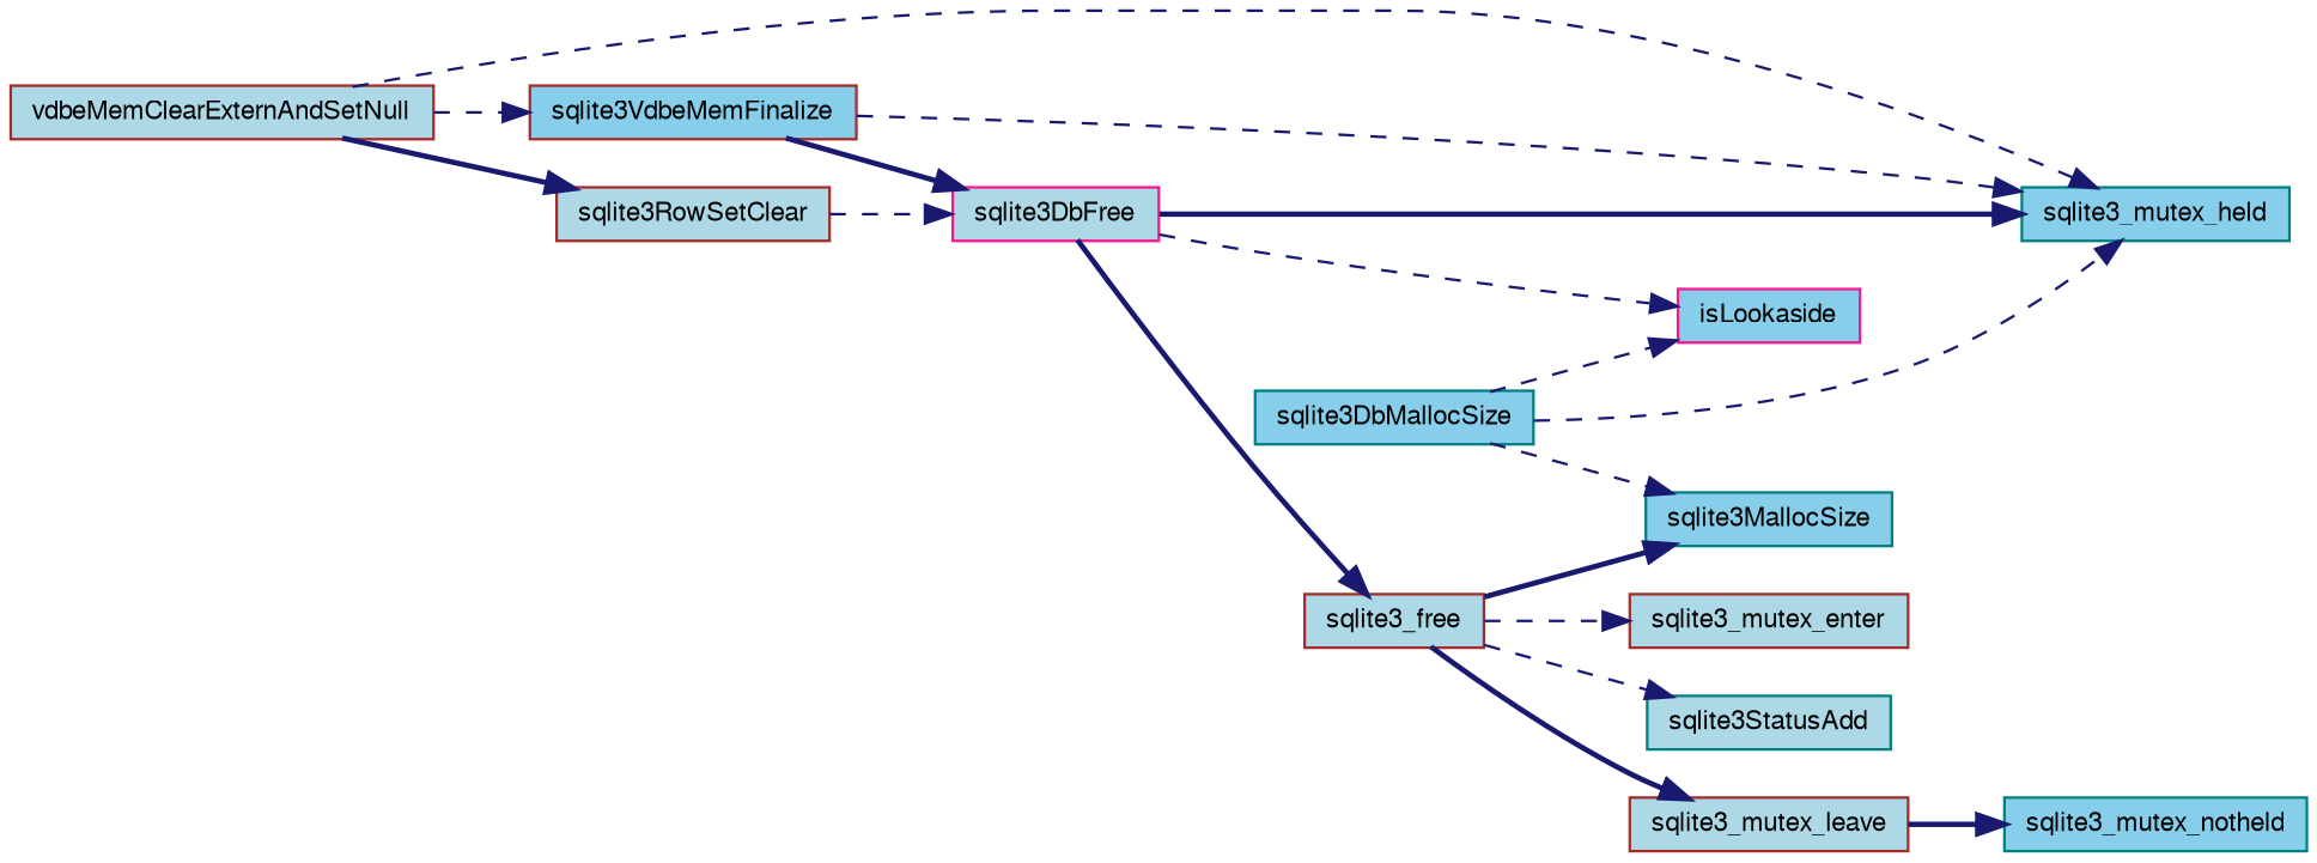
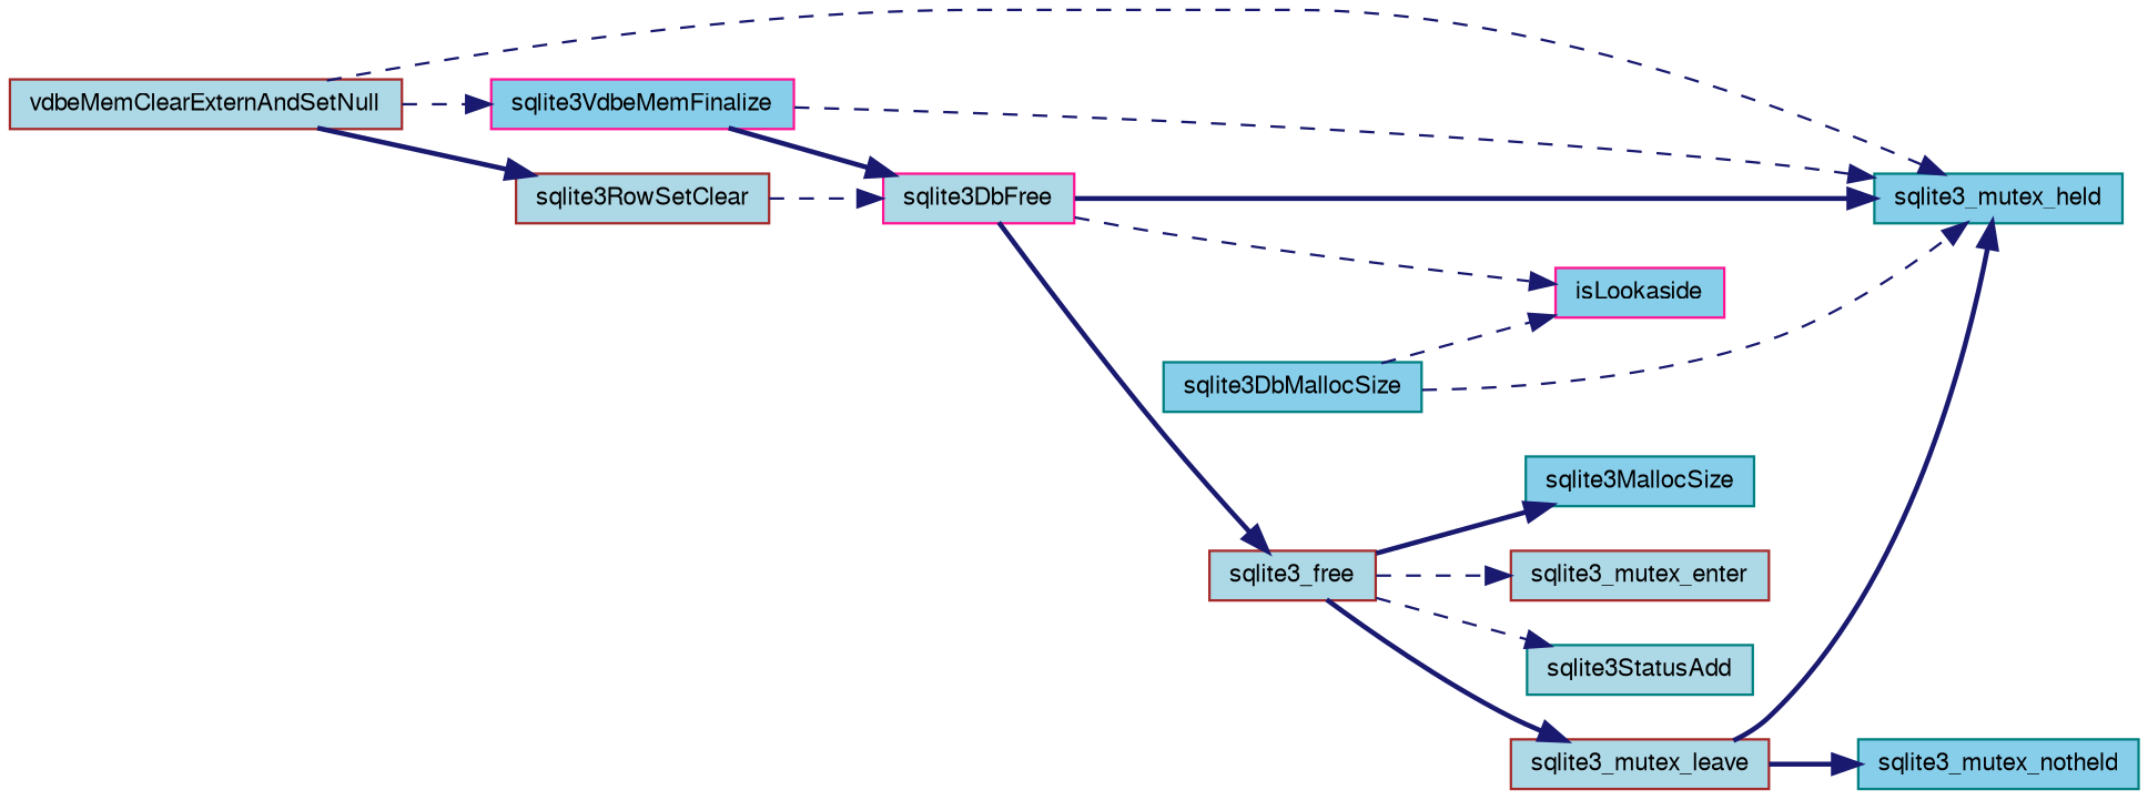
  digraph {
    rankdir=LR
    node [color=brown fillcolor=lightblue fontname=FreeSans fontsize=10 shape=record style=filled]
    edge [color=midnightblue fontname=FreeSans fontsize=10 labelfontname=FreeSans labelfontsize=10 style=dashed]
    n1 [fontcolor=black height=0.2 label=vdbeMemClearExternAndSetNull width=0.4]
    n2 [color=teal fillcolor=skyblue height=0.2 label=sqlite3_mutex_held width=0.4]
-   n3 [fillcolor=skyblue height=0.2 label=sqlite3VdbeMemFinalize width=0.4]
+   n3 [color=deeppink fillcolor=skyblue height=0.2 label=sqlite3VdbeMemFinalize width=0.4]
    n4 [height=0.2 label=sqlite3RowSetClear width=0.4]
    n5 [color=deeppink height=0.2 label=sqlite3DbFree width=0.4]
    n6 [color=deeppink fillcolor=skyblue height=0.2 label=isLookaside width=0.4]
    n7 [height=0.2 label=sqlite3_free width=0.4]
    n8 [color=teal fillcolor=skyblue height=0.2 label=sqlite3MallocSize width=0.4]
    n9 [height=0.2 label=sqlite3_mutex_enter width=0.4]
    n10 [color=teal height=0.2 label=sqlite3StatusAdd width=0.4]
    n11 [height=0.2 label=sqlite3_mutex_leave width=0.4]
    n12 [color=teal fillcolor=skyblue height=0.2 label=sqlite3DbMallocSize width=0.4]
    n13 [color=teal fillcolor=skyblue height=0.2 label=sqlite3_mutex_notheld width=0.4]
    n1 -> n2
    n1 -> n3
    n1 -> n4 [style=bold]
    n3 -> n2
    n3 -> n5 [style=bold]
    n4 -> n5
    n5 -> n2 [style=bold]
    n5 -> n6
    n5 -> n7 [style=bold]
    n7 -> n8 [style=bold]
    n7 -> n9
    n7 -> n10
    n7 -> n11 [style=bold]
+   n11 -> n2 [style=bold]
    n11 -> n13 [style=bold]
    n12 -> n2
    n12 -> n6
-   n12 -> n8
  }
